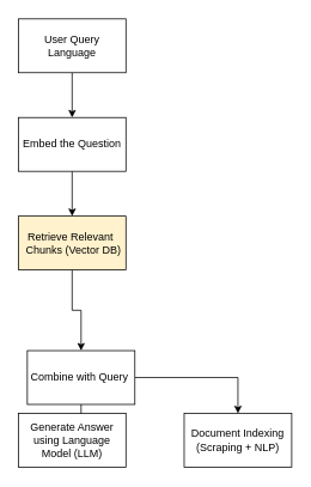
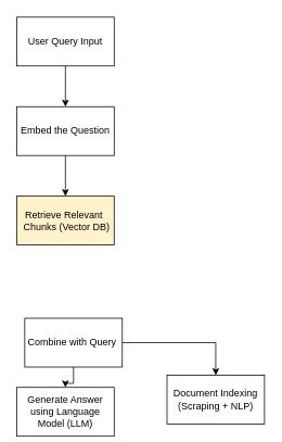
  <mxCell id="0" />
  <mxCell id="1" parent="0" />
  <mxCell id="2" value="" style="edgeStyle=orthogonalEdgeStyle;rounded=0;orthogonalLoop=1;jettySize=auto;html=1;" edge="1" parent="1" source="3" target="5"><mxGeometry relative="1" as="geometry" /></mxCell>
- <mxCell id="3" value="User Query Language" style="rounded=0;whiteSpace=wrap;html=1;" vertex="1" parent="1"><mxGeometry x="20" y="20" width="120" height="60" as="geometry" /></mxCell>
+ <mxCell id="3" value="User Query Input" style="rounded=0;whiteSpace=wrap;html=1;" vertex="1" parent="1"><mxGeometry x="20" y="20" width="120" height="60" as="geometry" /></mxCell>
  <mxCell id="4" value="" style="edgeStyle=orthogonalEdgeStyle;rounded=0;orthogonalLoop=1;jettySize=auto;html=1;" edge="1" parent="1" source="5" target="7"><mxGeometry relative="1" as="geometry" /></mxCell>
  <mxCell id="5" value="Embed the Question" style="rounded=0;whiteSpace=wrap;html=1;" vertex="1" parent="1"><mxGeometry x="20" y="130" width="120" height="60" as="geometry" /></mxCell>
- <mxCell id="6" value="" style="edgeStyle=orthogonalEdgeStyle;rounded=0;orthogonalLoop=1;jettySize=auto;html=1;" edge="1" parent="1" source="7" target="10"><mxGeometry relative="1" as="geometry" /></mxCell>
  <mxCell id="7" value="&lt;div&gt;Retrieve Relevant&amp;nbsp; &amp;nbsp;&lt;span style=&quot;background-color: transparent; color: light-dark(rgb(0, 0, 0), rgb(255, 255, 255));&quot;&gt;Chunks (Vector DB)&lt;/span&gt;&lt;/div&gt;" style="rounded=0;whiteSpace=wrap;html=1;fillColor=#fff2cc;" vertex="1" parent="1"><mxGeometry x="20" y="240" width="120" height="60" as="geometry" /></mxCell>
  <mxCell id="8" style="edgeStyle=orthogonalEdgeStyle;rounded=0;orthogonalLoop=1;jettySize=auto;html=1;entryX=0.5;entryY=0;entryDx=0;entryDy=0;" edge="1" parent="1" source="10" target="12"><mxGeometry relative="1" as="geometry" /></mxCell>
  <mxCell id="9" value="" style="edgeStyle=orthogonalEdgeStyle;rounded=0;orthogonalLoop=1;jettySize=auto;html=1;" edge="1" parent="1" source="10" target="11"><mxGeometry relative="1" as="geometry" /></mxCell>
  <mxCell id="10" value="Combine with Query&amp;nbsp;" style="rounded=0;whiteSpace=wrap;html=1;" vertex="1" parent="1"><mxGeometry x="30" y="390" width="120" height="60" as="geometry" /></mxCell>
- <mxCell id="11" value="Generate Answer using&amp;nbsp;Language Model (LLM)" style="rounded=0;whiteSpace=wrap;html=1;" vertex="1" parent="1"><mxGeometry x="20" y="460" width="120" height="60" as="geometry" /></mxCell>
+ <mxCell id="11" value="Generate Answer using&amp;nbsp;Language Model (LLM)" style="rounded=0;whiteSpace=wrap;html=1;" vertex="1" parent="1"><mxGeometry x="20" y="475" width="120" height="60" as="geometry" /></mxCell>
  <mxCell id="12" value="Document Indexing&lt;div&gt;(Scraping + NLP)&lt;/div&gt;" style="rounded=0;whiteSpace=wrap;html=1;" vertex="1" parent="1"><mxGeometry x="205" y="460" width="120" height="60" as="geometry" /></mxCell>
